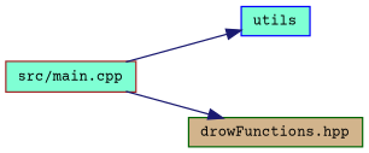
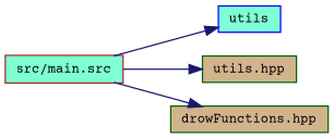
  digraph {
    fontname="Courier Prime"
    rankdir=LR
    node [color=darkgreen fillcolor=aquamarine fontname="Courier Prime" fontsize=10 shape=record style=filled]
    edge [color=midnightblue fontname="Courier Prime" fontsize=10 labelfontname=Helvetica labelfontsize=10 style=solid]
-   n1 [color=brown fontcolor=black height=0.2 label="src/main.cpp" width=0.4]
+   n1 [color=brown fontcolor=black height=0.2 label="src/main.src" width=0.4]
    n2 [color=blue height=0.2 label=utils width=0.4]
+   n3 [fillcolor=tan height=0.2 label="utils.hpp" width=0.4]
    n4 [fillcolor=tan height=0.2 label="drowFunctions.hpp" width=0.4]
    n1 -> n2
+   n1 -> n3
    n1 -> n4
  }
